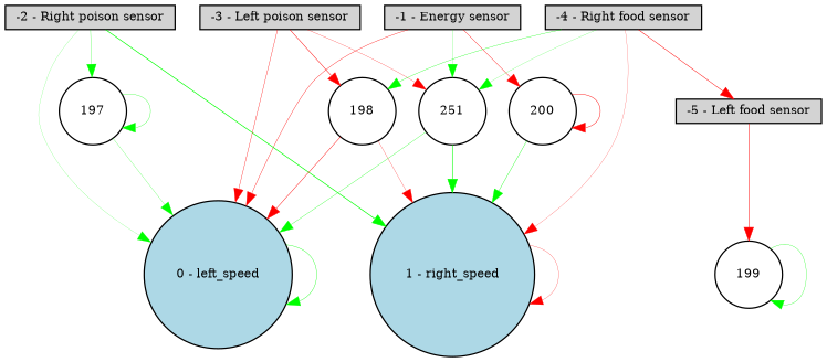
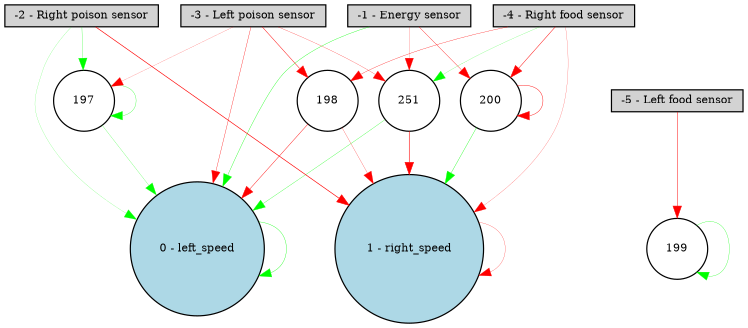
  digraph {
    node [fillcolor=lightgray fontsize=9 shape=circle style=filled]
    edge [color=green style=solid]
    "-1 - Energy sensor" [height=0.2 shape=box width=0.2]
    "0 - left_speed" [fillcolor=lightblue height=0.2 width=0.2]
    200 [fillcolor=white height=0.2 width=0.2]
    n4 [fillcolor=white height=0.2 label=251 width=0.2]
    "1 - right_speed" [fillcolor=lightblue height=0.2 width=0.2]
    "-2 - Right poison sensor" [height=0.2 shape=box width=0.2]
    197 [fillcolor=white height=0.2 width=0.2]
    "-3 - Left poison sensor" [height=0.2 shape=box width=0.2]
    198 [fillcolor=white height=0.2 width=0.2]
    "-4 - Right food sensor" [height=0.2 shape=box width=0.2]
    "-5 - Left food sensor" [height=0.2 shape=box width=0.2]
    199 [height=0.2 width=0.2 fillcolor="" style=""]
-   "-1 - Energy sensor" -> "0 - left_speed" [color=red penwidth=0.28191208512597155]
+   "-1 - Energy sensor" -> "0 - left_speed" [penwidth=0.28191208512597155]
    "-1 - Energy sensor" -> 200 [color=red penwidth=0.2808977381646768]
-   "-1 - Energy sensor" -> n4 [penwidth=0.1564066656224843]
+   "-1 - Energy sensor" -> n4 [color=red penwidth=0.1564066656224843]
    "0 - left_speed" -> "0 - left_speed" [penwidth=0.2782934195332914]
    200 -> 200 [color=red penwidth=0.342625743905592]
    200 -> "1 - right_speed" [penwidth=0.2758698893770128]
    n4 -> "0 - left_speed" [penwidth=0.23044426822336492]
-   n4 -> "1 - right_speed" [penwidth=0.47100723381358944]
+   n4 -> "1 - right_speed" [color=red penwidth=0.47100723381358944]
    "1 - right_speed" -> "1 - right_speed" [color=red penwidth=0.18011966705862936]
    "-2 - Right poison sensor" -> "0 - left_speed" [penwidth=0.12306706977052027]
-   "-2 - Right poison sensor" -> "1 - right_speed" [penwidth=0.5268446712755545]
+   "-2 - Right poison sensor" -> "1 - right_speed" [color=red penwidth=0.5268446712755545]
    "-2 - Right poison sensor" -> 197 [penwidth=0.21095284909168094]
    197 -> "0 - left_speed" [penwidth=0.16910431698502032]
    197 -> 197 [penwidth=0.2337496387642829]
    "-3 - Left poison sensor" -> "0 - left_speed" [color=red penwidth=0.26979515832793216]
    "-3 - Left poison sensor" -> n4 [color=red penwidth=0.19274182942192075]
+   "-3 - Left poison sensor" -> 197 [color=red penwidth=0.12995425118482226]
    "-3 - Left poison sensor" -> 198 [color=red penwidth=0.375072423486566]
    198 -> "0 - left_speed" [color=red penwidth=0.34060207596001035]
    198 -> "1 - right_speed" [color=red penwidth=0.18520175923267623]
-   "-4 - Right food sensor" -> "-5 - Left food sensor" [color=red penwidth=0.37344425223646716]
+   "-4 - Right food sensor" -> 200 [color=red penwidth=0.37344425223646716]
    "-4 - Right food sensor" -> n4 [penwidth=0.1432887486380719]
    "-4 - Right food sensor" -> "1 - right_speed" [color=red penwidth=0.14796069961145525]
-   "-4 - Right food sensor" -> 198 [penwidth=0.24987638334395246]
+   "-4 - Right food sensor" -> 198 [color=red penwidth=0.24987638334395246]
    "-5 - Left food sensor" -> 199 [color=red penwidth=0.38692560616350546]
    199 -> 199 [penwidth=0.23280615003394217]
  }
